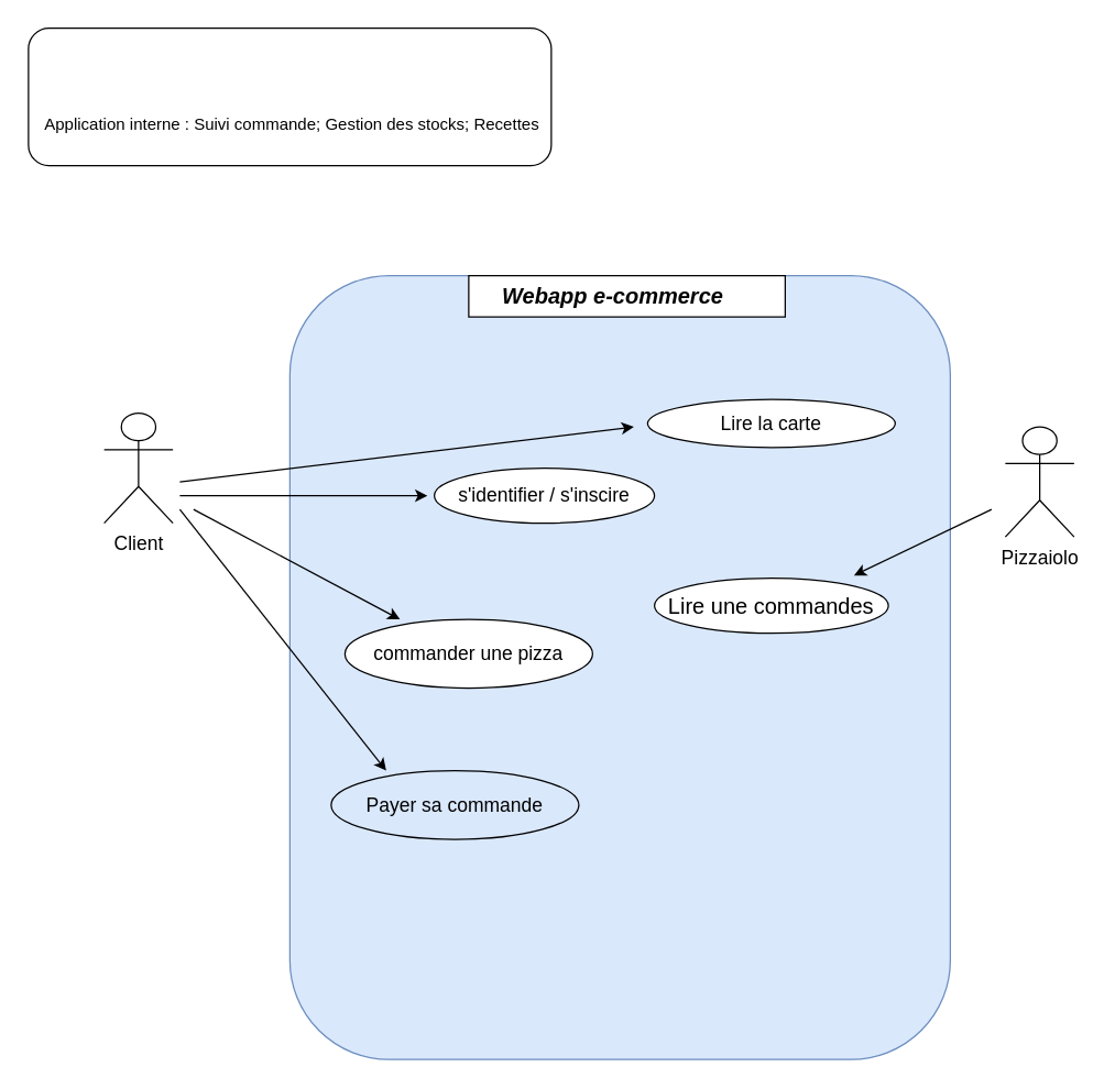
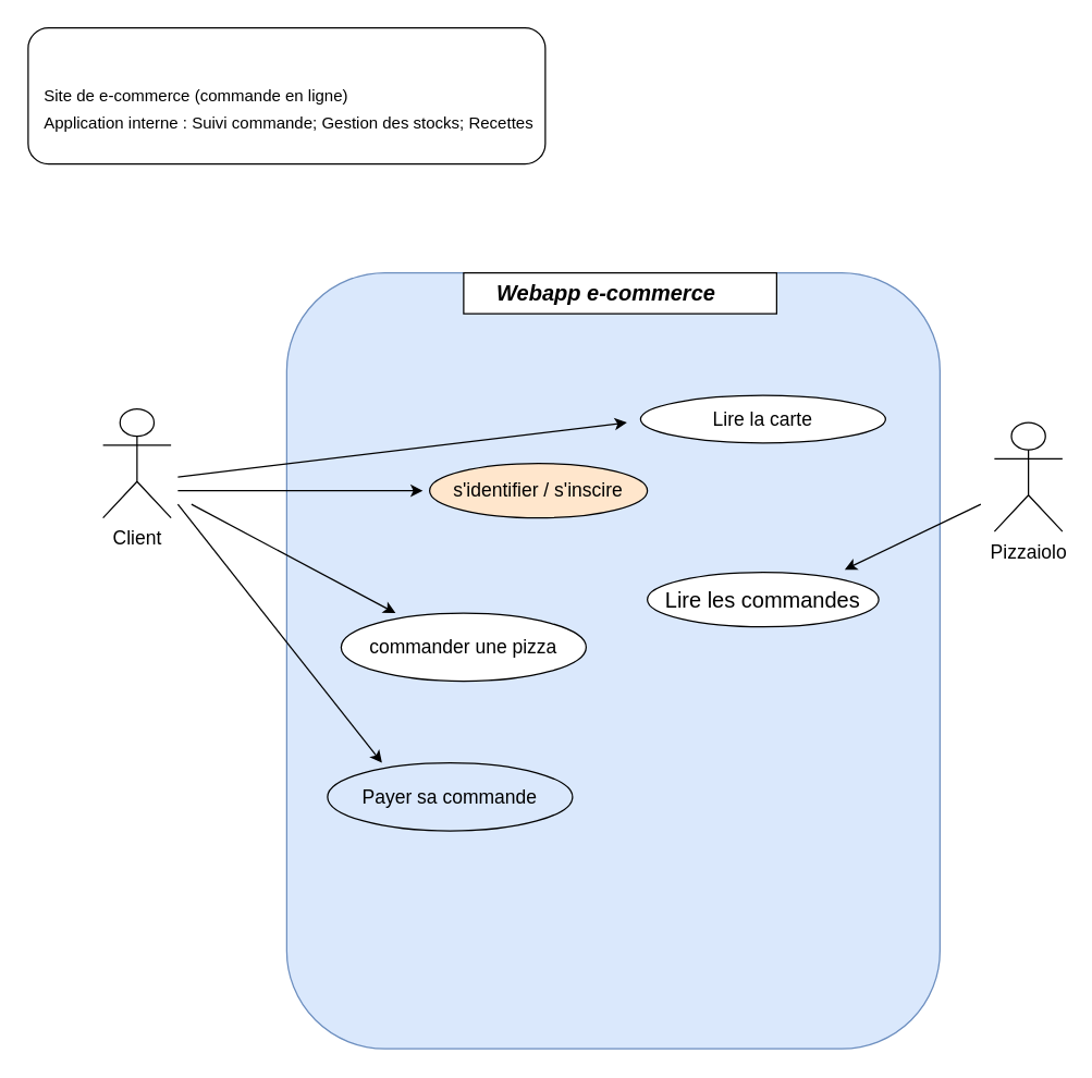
  <mxCell id="0" />
  <mxCell id="1" parent="0" />
  <mxCell id="2" value="" style="rounded=1;whiteSpace=wrap;html=1;fontSize=14;align=center;fillColor=#dae8fc;strokeColor=#6c8ebf;direction=south;movable=0;resizable=0;rotatable=0;deletable=0;editable=0;connectable=0;" vertex="1" parent="1"><mxGeometry x="210" y="200" width="480" height="570" as="geometry" /></mxCell>
  <mxCell id="3" value="" style="rounded=0;whiteSpace=wrap;html=1;fontSize=14;align=center;" vertex="1" parent="1"><mxGeometry x="340" y="200" width="230" height="30" as="geometry" /></mxCell>
  <mxCell id="4" value="" style="group" vertex="1" connectable="0" parent="1"><mxGeometry x="20" y="20" width="380" height="100" as="geometry" /></mxCell>
  <mxCell id="5" value="" style="rounded=1;whiteSpace=wrap;html=1;fontSize=14;align=center;" vertex="1" parent="4"><mxGeometry width="380" height="100" as="geometry" /></mxCell>
+ <mxCell id="6" value="Site de e-commerce (commande en ligne)" style="text;html=1;resizable=0;points=[];autosize=1;align=left;verticalAlign=top;spacingTop=-4;" vertex="1" parent="4"><mxGeometry x="10" y="40" width="240" height="20" as="geometry" /></mxCell>
  <mxCell id="7" value="Application interne : Suivi commande; Gestion des stocks; Recettes" style="text;html=1;resizable=0;points=[];autosize=1;align=left;verticalAlign=top;spacingTop=-4;" vertex="1" parent="4"><mxGeometry x="10" y="60" width="370" height="20" as="geometry" /></mxCell>
  <mxCell id="8" value="&lt;b&gt;&lt;i&gt;Webapp e-commerce&lt;/i&gt;&lt;/b&gt;" style="text;html=1;strokeColor=none;fillColor=none;align=center;verticalAlign=middle;whiteSpace=wrap;rounded=0;fontSize=16;" vertex="1" parent="1"><mxGeometry x="350" y="205" width="190" height="20" as="geometry" /></mxCell>
  <mxCell id="9" value="Client" style="shape=umlActor;verticalLabelPosition=bottom;labelBackgroundColor=#ffffff;verticalAlign=top;html=1;outlineConnect=0;fontSize=14;align=center;" vertex="1" parent="1"><mxGeometry x="75" y="300" width="50" height="80" as="geometry" /></mxCell>
  <mxCell id="10" value="commander une pizza" style="ellipse;whiteSpace=wrap;html=1;fontSize=14;align=center;" vertex="1" parent="1"><mxGeometry x="250" y="450" width="180" height="50" as="geometry" /></mxCell>
  <mxCell id="11" value="Lire la carte" style="ellipse;whiteSpace=wrap;html=1;fontSize=14;align=center;" vertex="1" parent="1"><mxGeometry x="470" y="290" width="180" height="35" as="geometry" /></mxCell>
  <mxCell id="12" value="Payer sa commande" style="ellipse;whiteSpace=wrap;html=1;fontSize=14;align=center;fillColor=#dae8fc;" vertex="1" parent="1"><mxGeometry x="240" y="560" width="180" height="50" as="geometry" /></mxCell>
- <mxCell id="13" value="s'identifier / s'inscire" style="ellipse;whiteSpace=wrap;html=1;fontSize=14;align=center;" vertex="1" parent="1"><mxGeometry x="315" y="340" width="160" height="40" as="geometry" /></mxCell>
+ <mxCell id="13" value="s'identifier / s'inscire" style="ellipse;whiteSpace=wrap;html=1;fontSize=14;align=center;fillColor=#ffe6cc;" vertex="1" parent="1"><mxGeometry x="315" y="340" width="160" height="40" as="geometry" /></mxCell>
  <mxCell id="14" value="Pizzaiolo" style="shape=umlActor;verticalLabelPosition=bottom;labelBackgroundColor=#ffffff;verticalAlign=top;html=1;outlineConnect=0;fontSize=14;align=center;" vertex="1" parent="1"><mxGeometry x="730" y="310" width="50" height="80" as="geometry" /></mxCell>
- <mxCell id="15" value="Lire une commandes" style="ellipse;whiteSpace=wrap;html=1;fontSize=16;align=center;" vertex="1" parent="1"><mxGeometry x="475" y="420" width="170" height="40" as="geometry" /></mxCell>
+ <mxCell id="15" value="Lire les commandes" style="ellipse;whiteSpace=wrap;html=1;fontSize=16;align=center;" vertex="1" parent="1"><mxGeometry x="475" y="420" width="170" height="40" as="geometry" /></mxCell>
  <mxCell id="16" value="" style="endArrow=classic;html=1;fontSize=16;" edge="1" parent="1"><mxGeometry width="50" height="50" relative="1" as="geometry"><mxPoint x="720" y="370" as="sourcePoint" /><mxPoint x="620" y="418" as="targetPoint" /><Array as="points" /></mxGeometry></mxCell>
  <mxCell id="17" value="" style="endArrow=classic;html=1;fontSize=16;" edge="1" parent="1"><mxGeometry width="50" height="50" relative="1" as="geometry"><mxPoint x="130" y="350" as="sourcePoint" /><mxPoint x="460" y="310" as="targetPoint" /><Array as="points" /></mxGeometry></mxCell>
  <mxCell id="18" value="" style="endArrow=classic;html=1;fontSize=16;" edge="1" parent="1"><mxGeometry width="50" height="50" relative="1" as="geometry"><mxPoint x="130" y="360" as="sourcePoint" /><mxPoint x="310" y="360" as="targetPoint" /><Array as="points" /></mxGeometry></mxCell>
  <mxCell id="19" value="" style="endArrow=classic;html=1;fontSize=16;" edge="1" parent="1"><mxGeometry width="50" height="50" relative="1" as="geometry"><mxPoint x="140" y="370" as="sourcePoint" /><mxPoint x="290" y="450" as="targetPoint" /><Array as="points" /></mxGeometry></mxCell>
  <mxCell id="20" value="" style="endArrow=classic;html=1;fontSize=16;" edge="1" parent="1"><mxGeometry width="50" height="50" relative="1" as="geometry"><mxPoint x="130" y="370" as="sourcePoint" /><mxPoint x="280" y="560" as="targetPoint" /><Array as="points" /></mxGeometry></mxCell>
